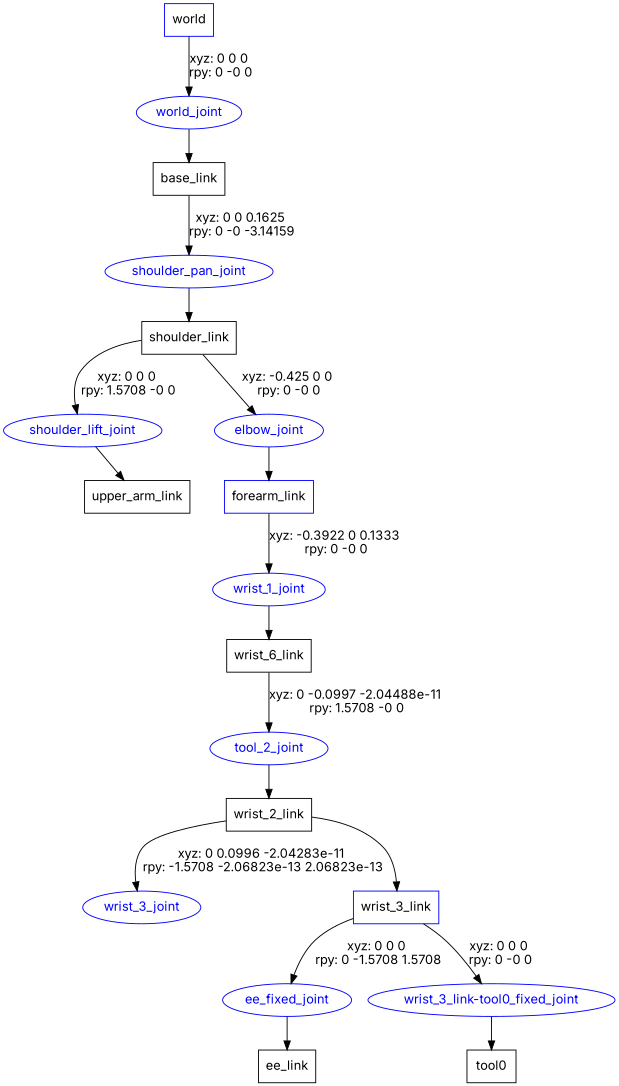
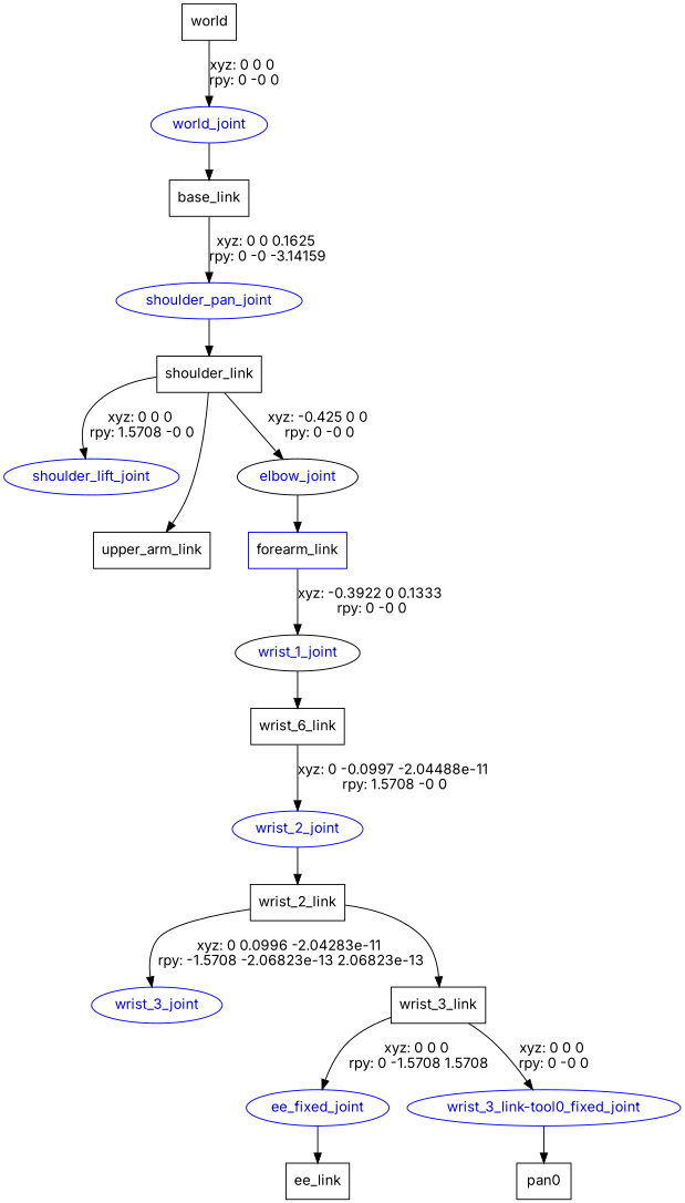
  digraph {
    fontname=Inter
    node [fontname=Inter shape=box color=blue]
    edge [fontname=Inter]
-   n1 [label=world]
+   n1 [label=world color=""]
    world_joint [fontcolor=blue shape=ellipse]
    n3 [label=base_link color=""]
    shoulder_pan_joint [fontcolor=blue shape=ellipse]
    n5 [label=shoulder_link color=""]
    shoulder_lift_joint [fontcolor=blue shape=ellipse]
-   elbow_joint [fontcolor=blue shape=ellipse]
+   elbow_joint [color=black fontcolor=blue shape=ellipse]
    n8 [label=upper_arm_link color=""]
    n9 [label=forearm_link]
-   wrist_1_joint [fontcolor=blue shape=ellipse]
+   wrist_1_joint [color=black fontcolor=blue shape=ellipse]
    n11 [label=wrist_6_link color=""]
-   wrist_2_joint [fontcolor=blue shape=ellipse label=tool_2_joint]
+   wrist_2_joint [fontcolor=blue shape=ellipse]
    n13 [label=wrist_2_link color=""]
    wrist_3_joint [fontcolor=blue shape=ellipse]
-   n15 [label=wrist_3_link]
+   n15 [label=wrist_3_link color=""]
    ee_fixed_joint [fontcolor=blue shape=ellipse]
    "wrist_3_link-tool0_fixed_joint" [fontcolor=blue shape=ellipse]
    n18 [label=ee_link color=""]
-   n19 [label=tool0 color=""]
+   n19 [label=pan0 color=""]
    n1 -> world_joint [label="xyz: 0 0 0 \nrpy: 0 -0 0"]
    world_joint -> n3
    n3 -> shoulder_pan_joint [label="xyz: 0 0 0.1625 \nrpy: 0 -0 -3.14159"]
    shoulder_pan_joint -> n5
    n5 -> shoulder_lift_joint [label="xyz: 0 0 0 \nrpy: 1.5708 -0 0"]
    n5 -> elbow_joint [label="xyz: -0.425 0 0 \nrpy: 0 -0 0"]
-   shoulder_lift_joint -> n8
+   n5 -> n8
    elbow_joint -> n9
    n9 -> wrist_1_joint [label="xyz: -0.3922 0 0.1333 \nrpy: 0 -0 0"]
    wrist_1_joint -> n11
    n11 -> wrist_2_joint [label="xyz: 0 -0.0997 -2.04488e-11 \nrpy: 1.5708 -0 0"]
    wrist_2_joint -> n13
    n13 -> wrist_3_joint [label="xyz: 0 0.0996 -2.04283e-11 \nrpy: -1.5708 -2.06823e-13 2.06823e-13"]
    n13 -> n15
    n15 -> ee_fixed_joint [label="xyz: 0 0 0 \nrpy: 0 -1.5708 1.5708"]
    n15 -> "wrist_3_link-tool0_fixed_joint" [label="xyz: 0 0 0 \nrpy: 0 -0 0"]
    ee_fixed_joint -> n18
    "wrist_3_link-tool0_fixed_joint" -> n19
  }
